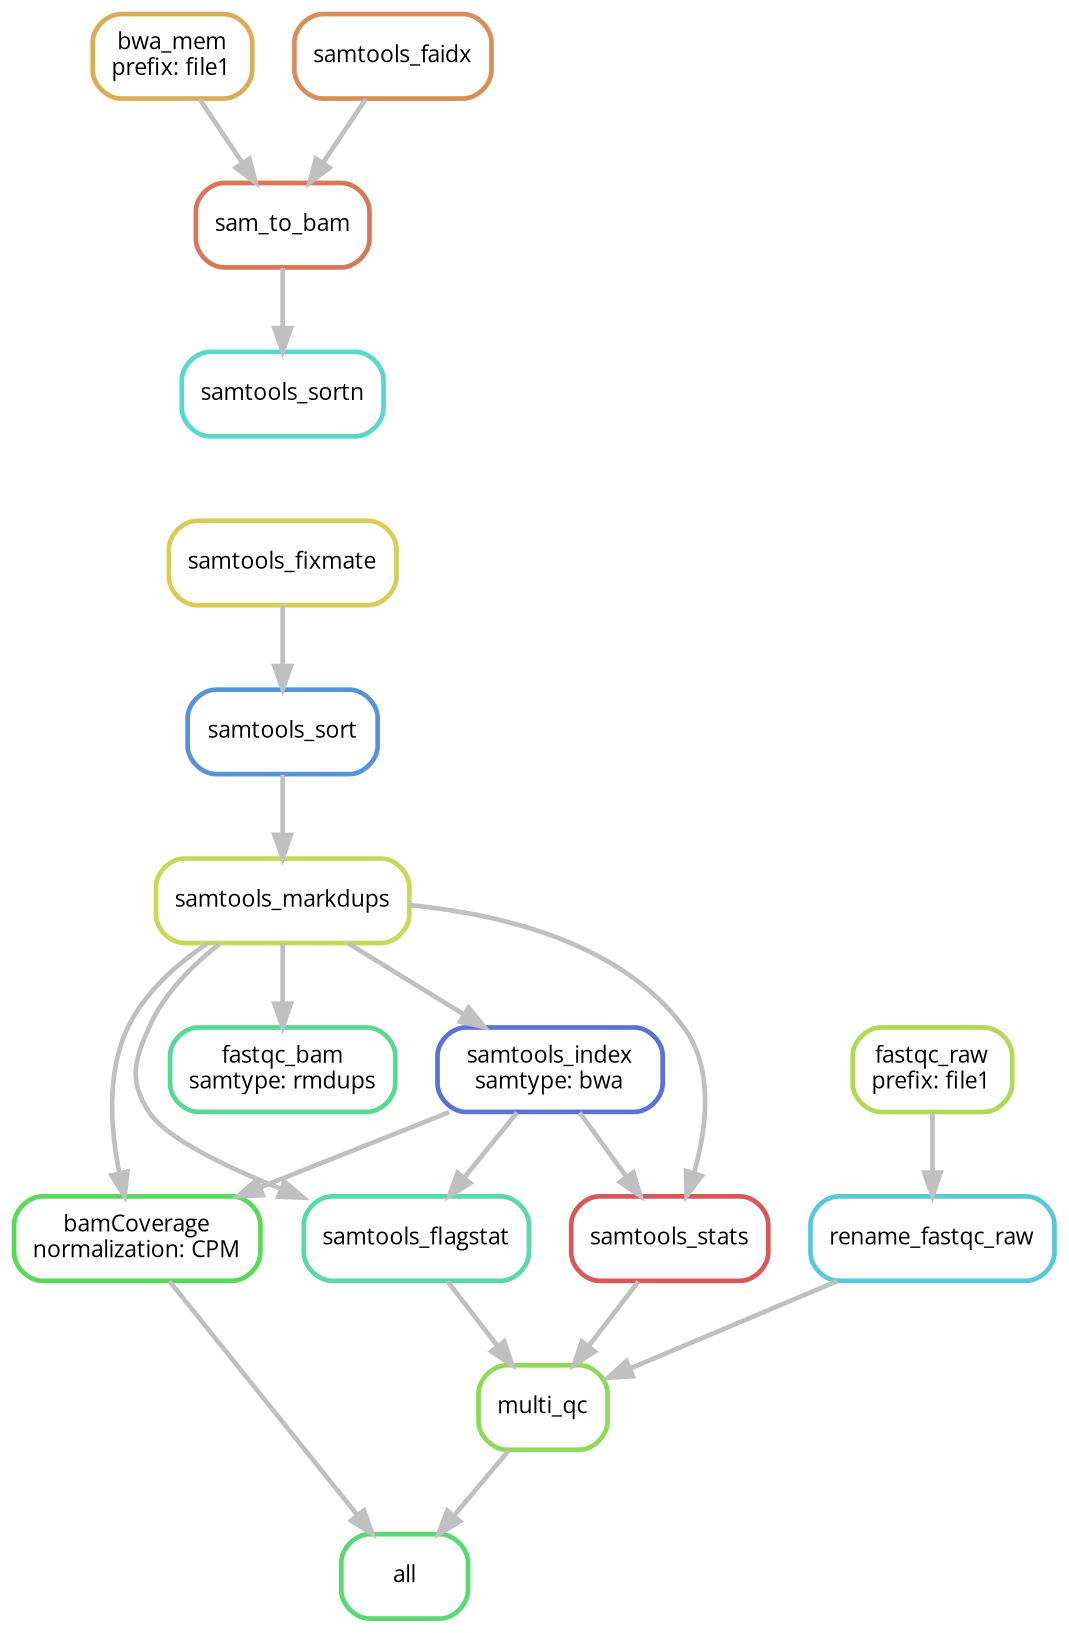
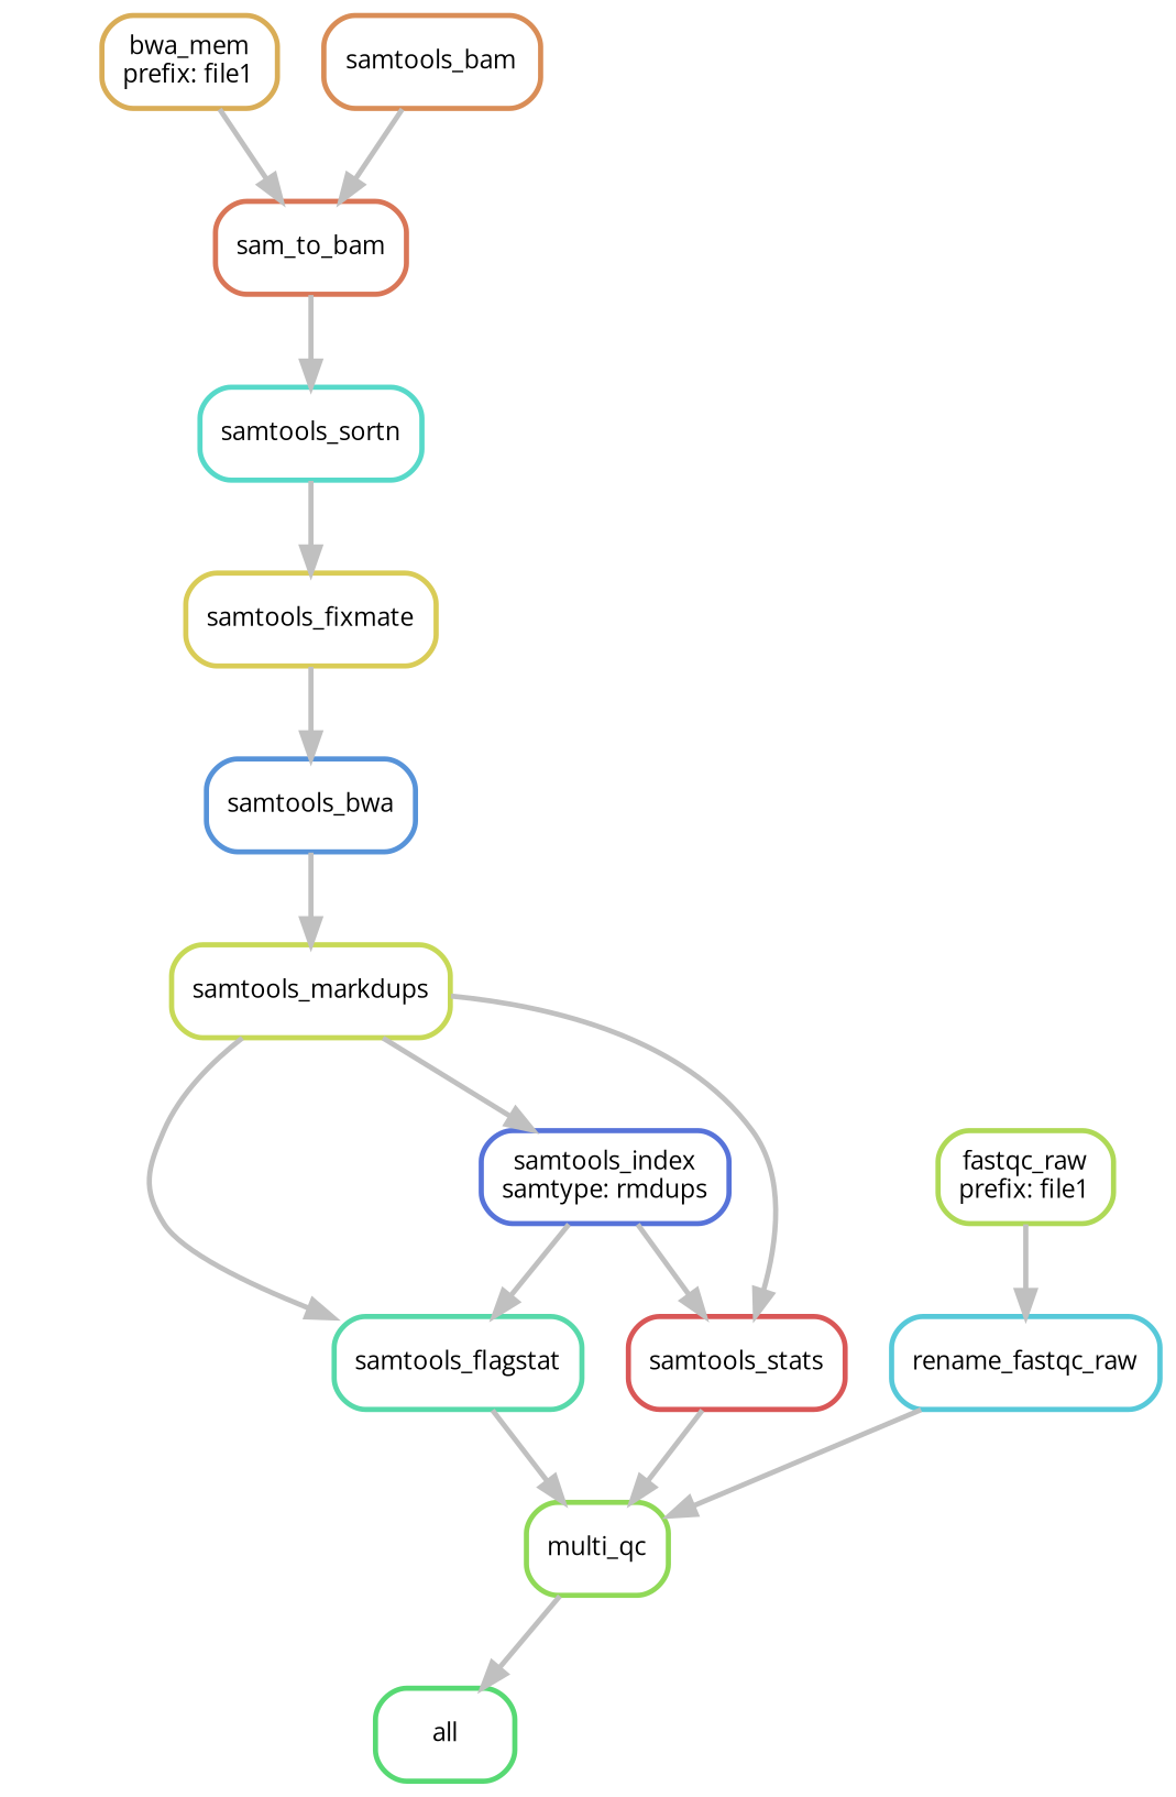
  digraph {
    bgcolor=white
    fontname="Open Sans"
    node [fontname="Open Sans" fontsize=10 penwidth=2 shape=box style=rounded]
    edge [color=grey fontname="Open Sans" penwidth=2]
    n1 [color="0.37 0.6 0.85" label=all]
-   n2 [color="0.33 0.6 0.85" label="bamCoverage\nnormalization: CPM"]
    n3 [color="0.19 0.6 0.85" label=samtools_markdups]
-   n4 [color="0.63 0.6 0.85" label="samtools_index\nsamtype: bwa"]
-   n5 [color="0.41 0.6 0.85" label="fastqc_bam\nsamtype: rmdups"]
+   n4 [color="0.63 0.6 0.85" label="samtools_index\nsamtype: rmdups"]
    n6 [color="0.00 0.6 0.85" label=samtools_stats]
    n7 [color="0.44 0.6 0.85" label=samtools_flagstat]
    n8 [color="0.26 0.6 0.85" label=multi_qc]
-   n9 [color="0.59 0.6 0.85" label=samtools_sort]
+   n9 [color="0.59 0.6 0.85" label=samtools_bwa]
    n10 [color="0.15 0.6 0.85" label=samtools_fixmate]
    n11 [color="0.48 0.6 0.85" label=samtools_sortn]
    n12 [color="0.04 0.6 0.85" label=sam_to_bam]
    n13 [color="0.11 0.6 0.85" label="bwa_mem\nprefix: file1"]
-   n14 [color="0.07 0.6 0.85" label=samtools_faidx]
+   n14 [color="0.07 0.6 0.85" label=samtools_bam]
    n15 [color="0.52 0.6 0.85" label=rename_fastqc_raw]
    n16 [color="0.22 0.6 0.85" label="fastqc_raw\nprefix: file1"]
-   n2 -> n1
-   n3 -> n2
    n3 -> n4
-   n3 -> n5
    n3 -> n6
    n3 -> n7
-   n4 -> n2
    n4 -> n6
    n4 -> n7
    n6 -> n8
    n7 -> n8
    n8 -> n1
    n9 -> n3
    n10 -> n9
+   n11 -> n10
    n12 -> n11
    n13 -> n12
    n14 -> n12
    n15 -> n8
    n16 -> n15
  }
